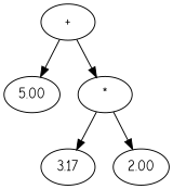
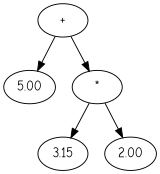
  digraph {
    fontname="Comic Neue"
    node [fontname="Comic Neue"]
    edge [fontname="Comic Neue"]
    n1 [label="+"]
    n2 [label=5.00]
    n3 [label="*"]
-   n4 [label=3.17]
+   n4 [label=3.15]
    n5 [label=2.00]
    n1 -> n2
    n1 -> n3
    n3 -> n4
    n3 -> n5
  }
